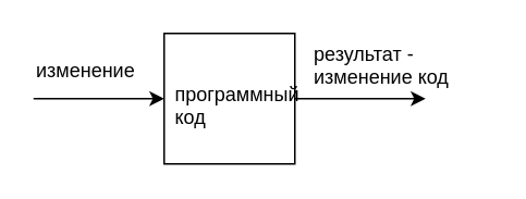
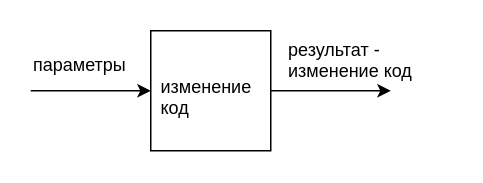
  <mxCell id="0" />
  <mxCell id="1" parent="0" />
  <mxCell id="2" value="" style="whiteSpace=wrap;html=1;aspect=fixed;" vertex="1" parent="1"><mxGeometry x="100" y="20" width="80" height="80" as="geometry" /></mxCell>
  <mxCell id="3" value="" style="endArrow=classic;html=1;exitX=1;exitY=0.5;exitDx=0;exitDy=0;" edge="1" source="2" parent="1"><mxGeometry width="50" height="50" relative="1" as="geometry"><mxPoint x="230" y="80" as="sourcePoint" /><mxPoint x="260" y="60" as="targetPoint" /></mxGeometry></mxCell>
  <mxCell id="4" value="" style="endArrow=classic;html=1;entryX=0;entryY=0.5;entryDx=0;entryDy=0;" edge="1" target="2" parent="1"><mxGeometry width="50" height="50" relative="1" as="geometry"><mxPoint x="20" y="60" as="sourcePoint" /><mxPoint x="80" y="35" as="targetPoint" /></mxGeometry></mxCell>
- <mxCell id="5" value="изменение" style="text;html=1;resizable=0;points=[];autosize=1;align=left;verticalAlign=top;spacingTop=-4;" vertex="1" parent="1"><mxGeometry x="20" y="33" width="70" height="20" as="geometry" /></mxCell>
+ <mxCell id="5" value="параметры" style="text;html=1;resizable=0;points=[];autosize=1;align=left;verticalAlign=top;spacingTop=-4;" vertex="1" parent="1"><mxGeometry x="20" y="33" width="70" height="20" as="geometry" /></mxCell>
  <mxCell id="6" value="результат -&lt;br&gt;изменение код" style="text;html=1;resizable=0;points=[];autosize=1;align=left;verticalAlign=top;spacingTop=-4;" vertex="1" parent="1"><mxGeometry x="190" y="23" width="110" height="30" as="geometry" /></mxCell>
- <mxCell id="7" value="программный&lt;br&gt;код" style="text;html=1;resizable=0;points=[];autosize=1;align=left;verticalAlign=top;spacingTop=-4;" vertex="1" parent="1"><mxGeometry x="105" y="48" width="90" height="30" as="geometry" /></mxCell>
+ <mxCell id="7" value="изменение&lt;br&gt;код" style="text;html=1;resizable=0;points=[];autosize=1;align=left;verticalAlign=top;spacingTop=-4;" vertex="1" parent="1"><mxGeometry x="105" y="48" width="90" height="30" as="geometry" /></mxCell>
